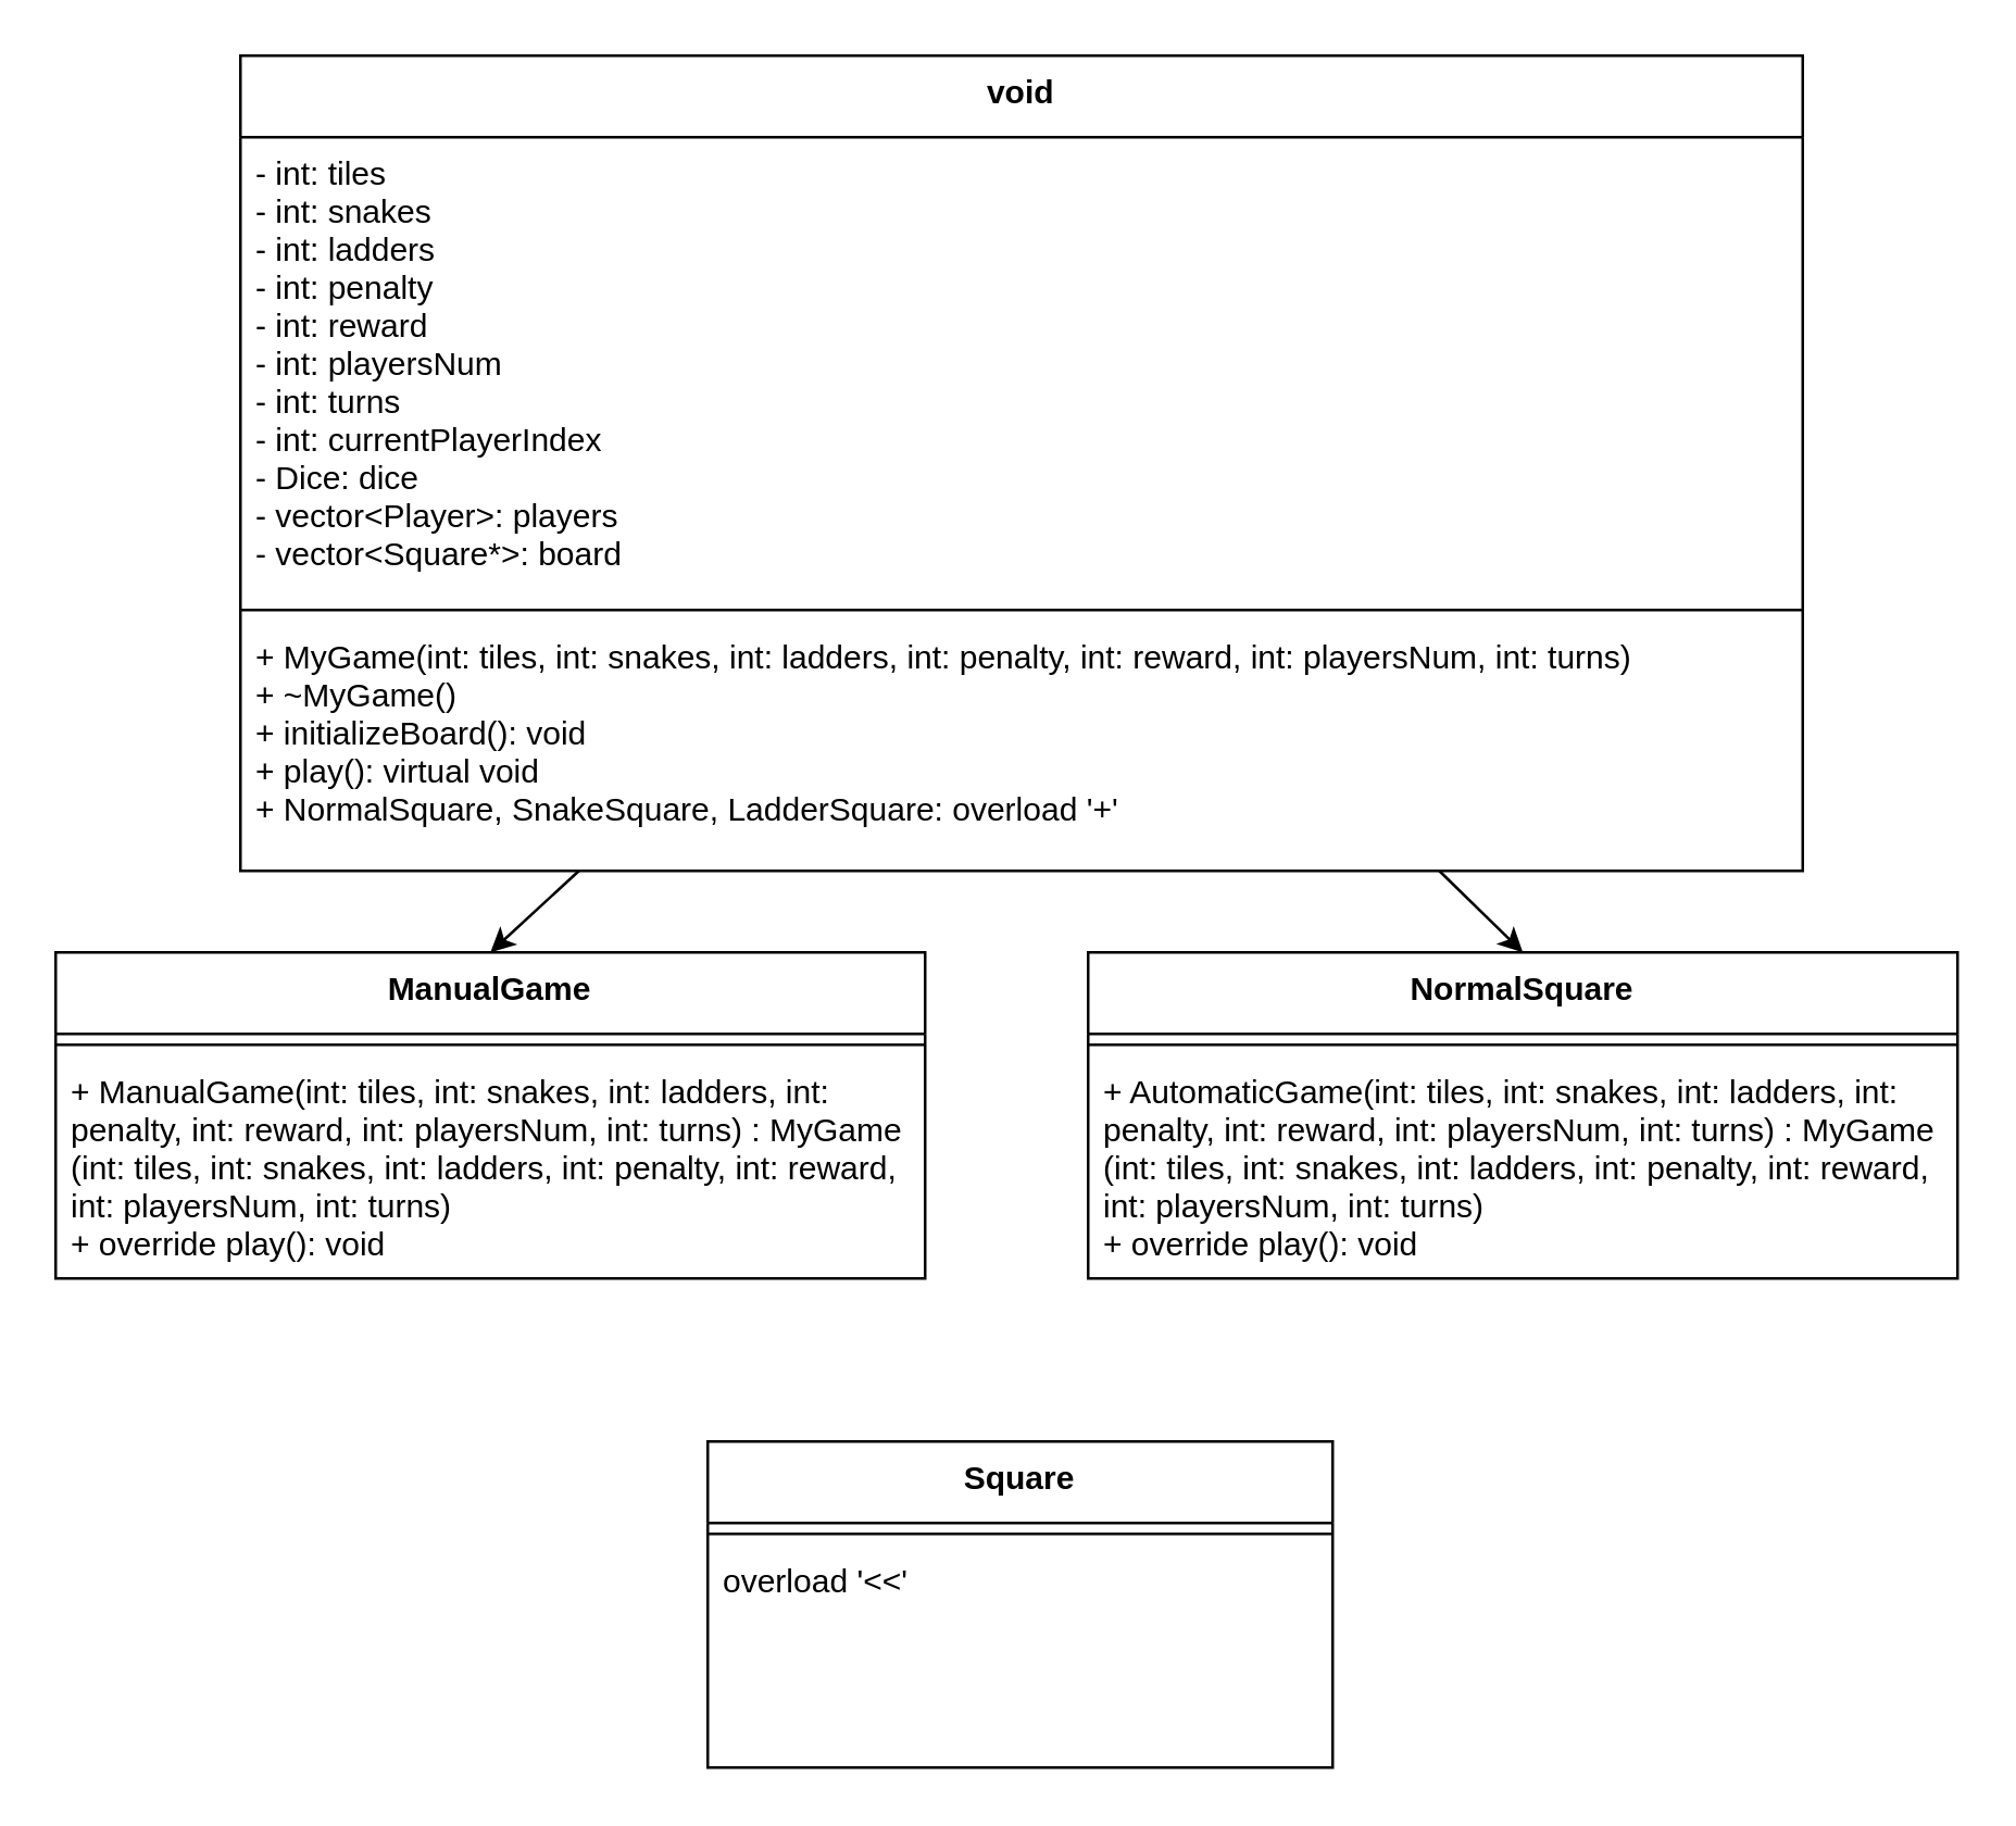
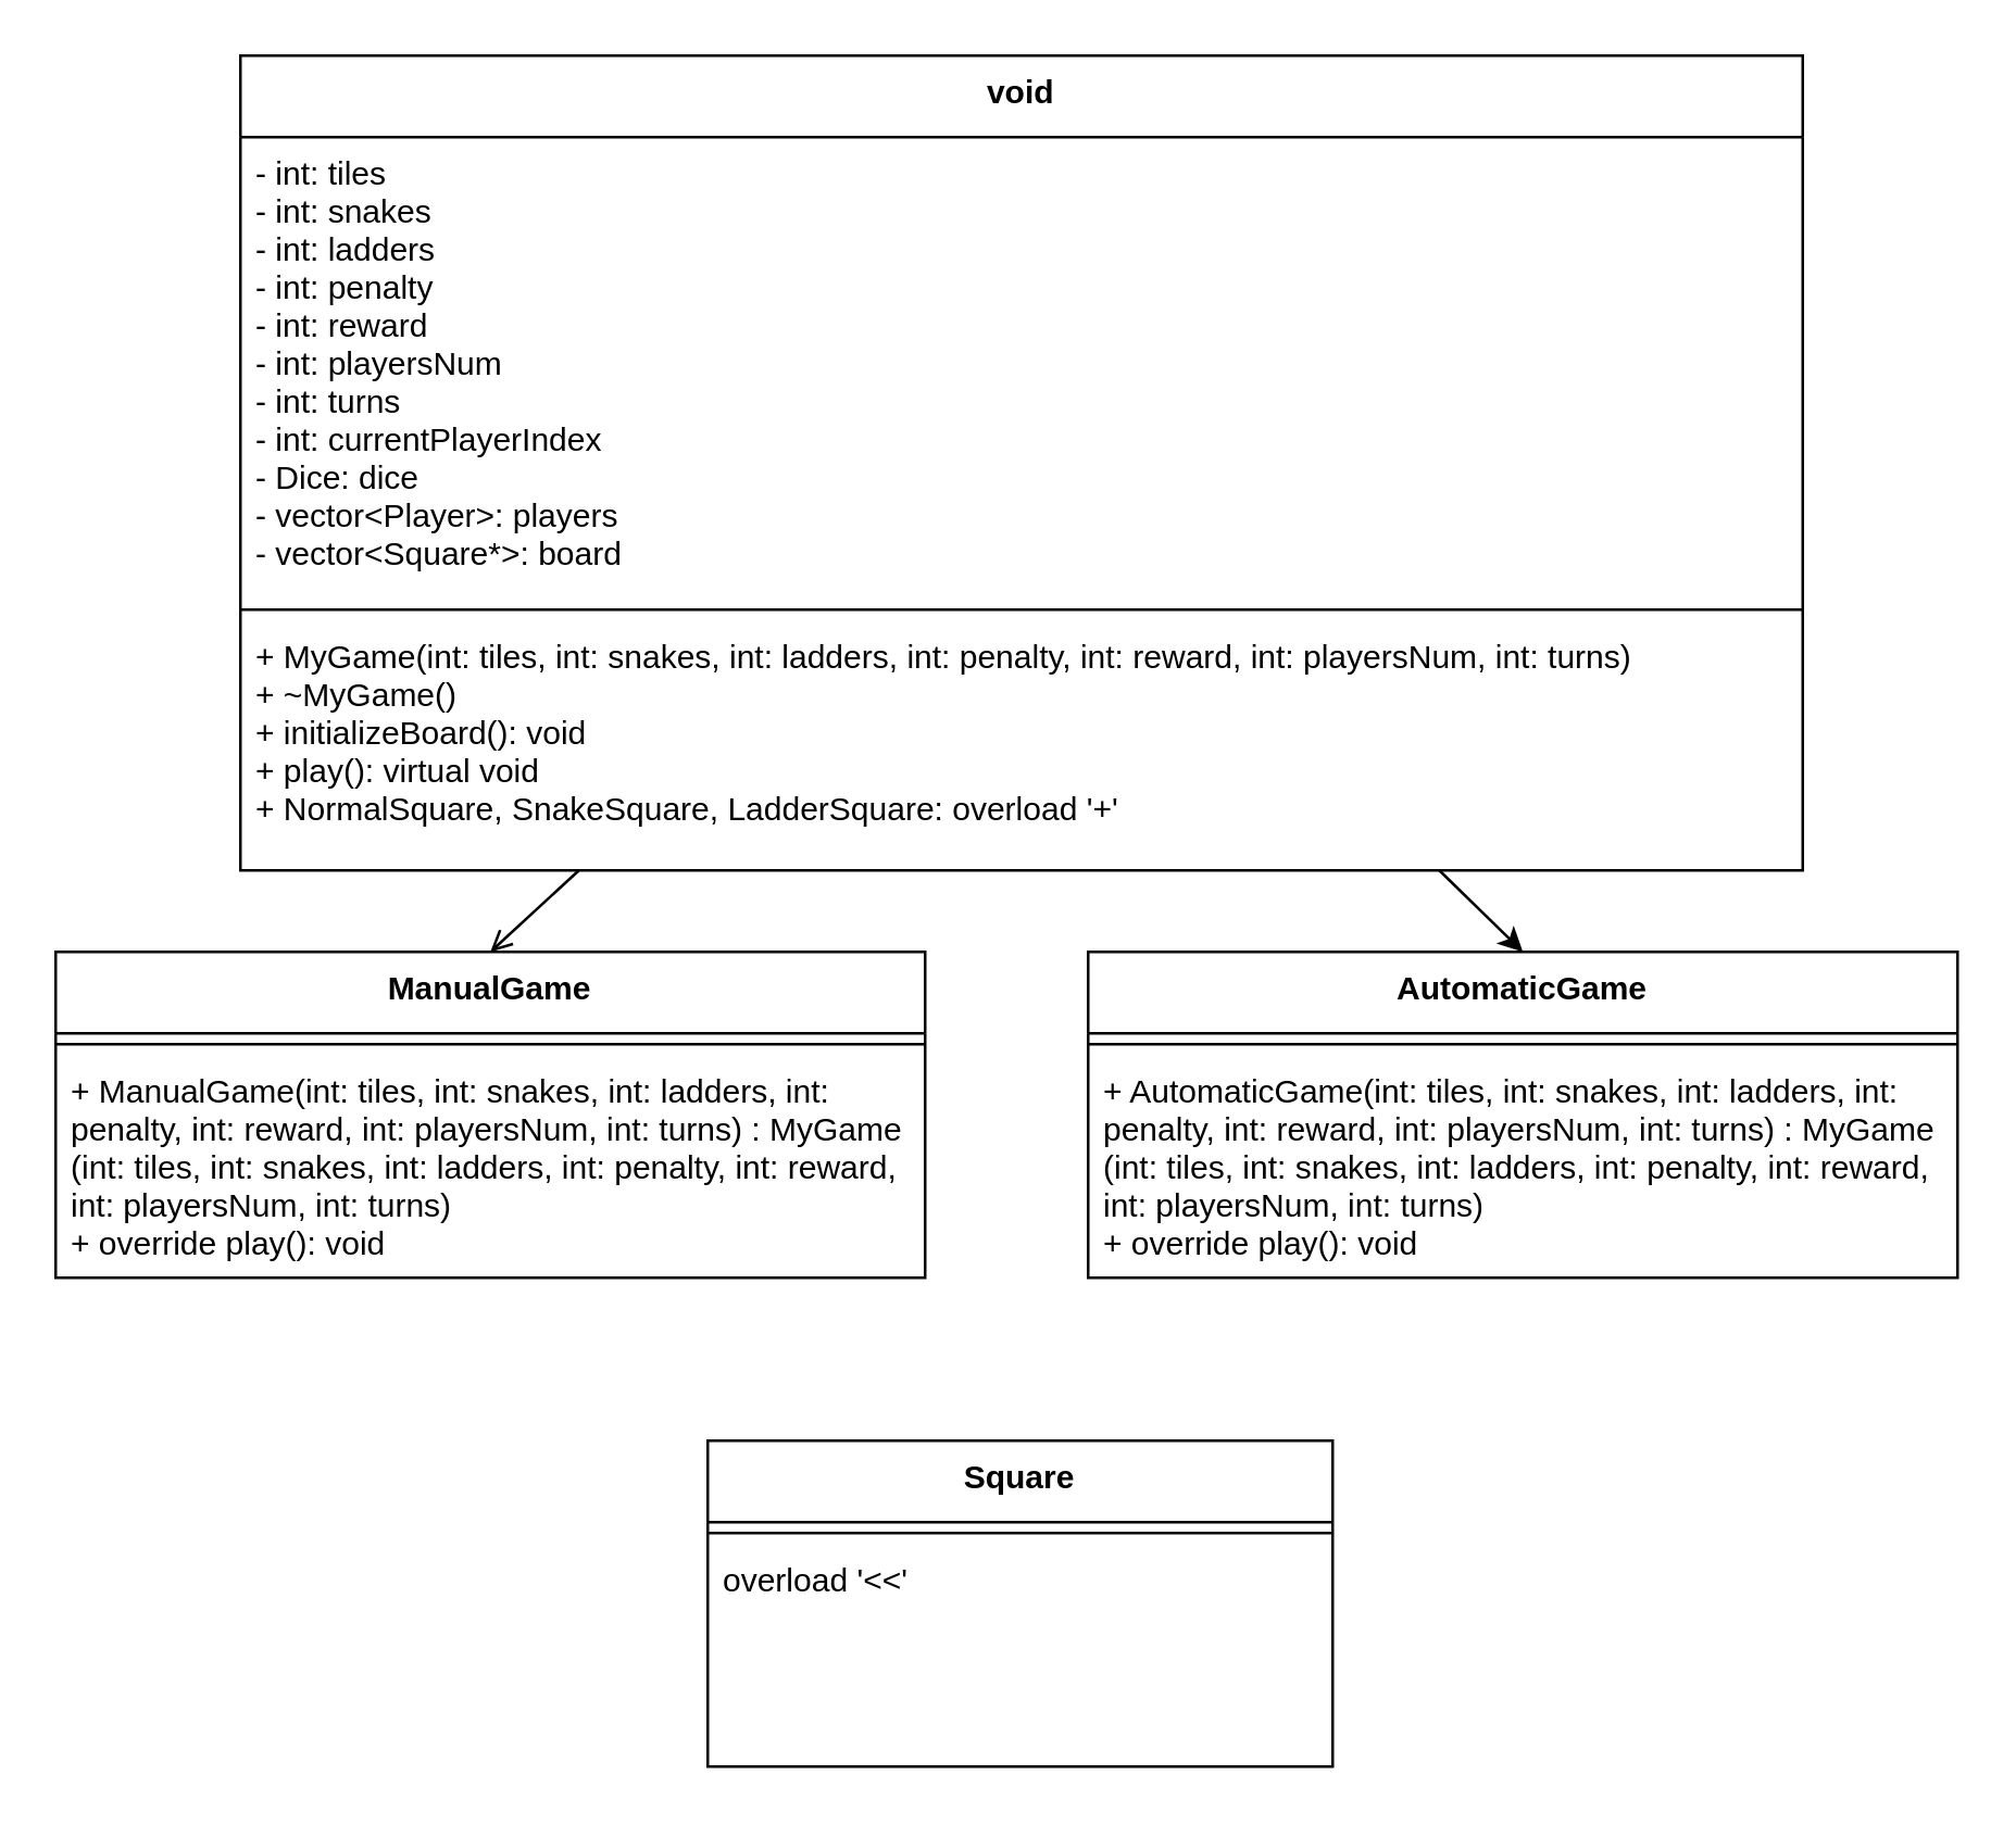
  <mxCell id="0" />
  <mxCell id="1" parent="0" />
- <mxCell id="2" style="edgeStyle=none;html=1;entryX=0.5;entryY=0;entryDx=0;entryDy=0;" parent="1" source="4" target="8" edge="1"><mxGeometry relative="1" as="geometry" /></mxCell>
+ <mxCell id="2" style="edgeStyle=none;html=1;entryX=0.5;entryY=0;entryDx=0;entryDy=0;endArrow=open;" parent="1" source="4" target="8" edge="1"><mxGeometry relative="1" as="geometry" /></mxCell>
  <mxCell id="3" style="edgeStyle=none;html=1;entryX=0.5;entryY=0;entryDx=0;entryDy=0;" parent="1" source="4" target="11" edge="1"><mxGeometry relative="1" as="geometry" /></mxCell>
  <mxCell id="4" value="void" style="swimlane;fontStyle=1;align=center;verticalAlign=top;childLayout=stackLayout;horizontal=1;startSize=30;horizontalStack=0;resizeParent=1;resizeParentMax=0;resizeLast=0;collapsible=1;marginBottom=0;" parent="1" vertex="1"><mxGeometry x="88" y="20" width="575" height="300" as="geometry" /></mxCell>
  <mxCell id="5" value="- int: tiles&#10;- int: snakes&#10;- int: ladders&#10;- int: penalty&#10;- int: reward&#10;- int: playersNum&#10;- int: turns&#10;- int: currentPlayerIndex&#10;- Dice: dice&#10;- vector&lt;Player&gt;: players&#10;- vector&lt;Square*&gt;: board" style="text;strokeColor=none;fillColor=none;align=left;verticalAlign=top;spacingLeft=4;spacingRight=4;overflow=hidden;rotatable=0;points=[[0,0.5],[1,0.5]];portConstraint=eastwest;" parent="4" vertex="1"><mxGeometry y="30" width="575" height="170" as="geometry" /></mxCell>
  <mxCell id="6" value="" style="line;strokeWidth=1;fillColor=none;align=left;verticalAlign=middle;spacingTop=-1;spacingLeft=3;spacingRight=3;rotatable=0;labelPosition=right;points=[];portConstraint=eastwest;strokeColor=inherit;" parent="4" vertex="1"><mxGeometry y="200" width="575" height="8" as="geometry" /></mxCell>
  <mxCell id="7" value="+ MyGame(int: tiles, int: snakes, int: ladders, int: penalty, int: reward, int: playersNum, int: turns)&#10;+ ~MyGame()&#10;+ initializeBoard(): void&#10;+ play(): virtual void&#10;+ NormalSquare, SnakeSquare, LadderSquare: overload '+' " style="text;strokeColor=none;fillColor=none;align=left;verticalAlign=top;spacingLeft=4;spacingRight=4;overflow=hidden;rotatable=0;points=[[0,0.5],[1,0.5]];portConstraint=eastwest;" parent="4" vertex="1"><mxGeometry y="208" width="575" height="92" as="geometry" /></mxCell>
  <mxCell id="8" value="ManualGame" style="swimlane;fontStyle=1;align=center;verticalAlign=top;childLayout=stackLayout;horizontal=1;startSize=30;horizontalStack=0;resizeParent=1;resizeParentMax=0;resizeLast=0;collapsible=1;marginBottom=0;" parent="1" vertex="1"><mxGeometry x="20" y="350" width="320" height="120" as="geometry" /></mxCell>
  <mxCell id="9" value="" style="line;strokeWidth=1;fillColor=none;align=left;verticalAlign=middle;spacingTop=-1;spacingLeft=3;spacingRight=3;rotatable=0;labelPosition=right;points=[];portConstraint=eastwest;strokeColor=inherit;" parent="8" vertex="1"><mxGeometry y="30" width="320" height="8" as="geometry" /></mxCell>
  <mxCell id="10" value="+ ManualGame(int: tiles, int: snakes, int: ladders, int:&#10;penalty, int: reward, int: playersNum, int: turns) : MyGame&#10;(int: tiles, int: snakes, int: ladders, int: penalty, int: reward,&#10;int: playersNum, int: turns)&#10;+ override play(): void" style="text;strokeColor=none;fillColor=none;align=left;verticalAlign=top;spacingLeft=4;spacingRight=4;overflow=hidden;rotatable=0;points=[[0,0.5],[1,0.5]];portConstraint=eastwest;" parent="8" vertex="1"><mxGeometry y="38" width="320" height="82" as="geometry" /></mxCell>
- <mxCell id="11" value="NormalSquare" style="swimlane;fontStyle=1;align=center;verticalAlign=top;childLayout=stackLayout;horizontal=1;startSize=30;horizontalStack=0;resizeParent=1;resizeParentMax=0;resizeLast=0;collapsible=1;marginBottom=0;" parent="1" vertex="1"><mxGeometry x="400" y="350" width="320" height="120" as="geometry" /></mxCell>
+ <mxCell id="11" value="AutomaticGame" style="swimlane;fontStyle=1;align=center;verticalAlign=top;childLayout=stackLayout;horizontal=1;startSize=30;horizontalStack=0;resizeParent=1;resizeParentMax=0;resizeLast=0;collapsible=1;marginBottom=0;" parent="1" vertex="1"><mxGeometry x="400" y="350" width="320" height="120" as="geometry" /></mxCell>
  <mxCell id="12" value="" style="line;strokeWidth=1;fillColor=none;align=left;verticalAlign=middle;spacingTop=-1;spacingLeft=3;spacingRight=3;rotatable=0;labelPosition=right;points=[];portConstraint=eastwest;strokeColor=inherit;" parent="11" vertex="1"><mxGeometry y="30" width="320" height="8" as="geometry" /></mxCell>
  <mxCell id="13" value="+ AutomaticGame(int: tiles, int: snakes, int: ladders, int:&#10;penalty, int: reward, int: playersNum, int: turns) : MyGame&#10;(int: tiles, int: snakes, int: ladders, int: penalty, int: reward,&#10;int: playersNum, int: turns)&#10;+ override play(): void" style="text;strokeColor=none;fillColor=none;align=left;verticalAlign=top;spacingLeft=4;spacingRight=4;overflow=hidden;rotatable=0;points=[[0,0.5],[1,0.5]];portConstraint=eastwest;" parent="11" vertex="1"><mxGeometry y="38" width="320" height="82" as="geometry" /></mxCell>
  <mxCell id="14" value="Square" style="swimlane;fontStyle=1;align=center;verticalAlign=top;childLayout=stackLayout;horizontal=1;startSize=30;horizontalStack=0;resizeParent=1;resizeParentMax=0;resizeLast=0;collapsible=1;marginBottom=0;" vertex="1" parent="1"><mxGeometry x="260" y="530" width="230" height="120" as="geometry" /></mxCell>
  <mxCell id="15" value="" style="line;strokeWidth=1;fillColor=none;align=left;verticalAlign=middle;spacingTop=-1;spacingLeft=3;spacingRight=3;rotatable=0;labelPosition=right;points=[];portConstraint=eastwest;strokeColor=inherit;" vertex="1" parent="14"><mxGeometry y="30" width="230" height="8" as="geometry" /></mxCell>
  <mxCell id="16" value="overload '&lt;&lt;'" style="text;strokeColor=none;fillColor=none;align=left;verticalAlign=top;spacingLeft=4;spacingRight=4;overflow=hidden;rotatable=0;points=[[0,0.5],[1,0.5]];portConstraint=eastwest;" vertex="1" parent="14"><mxGeometry y="38" width="230" height="82" as="geometry" /></mxCell>
